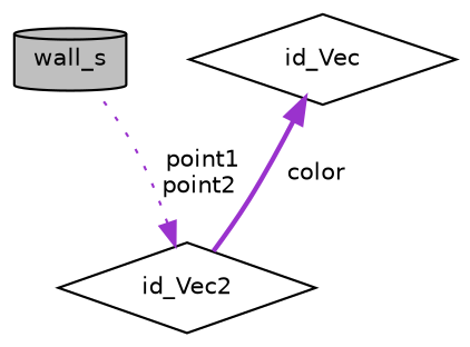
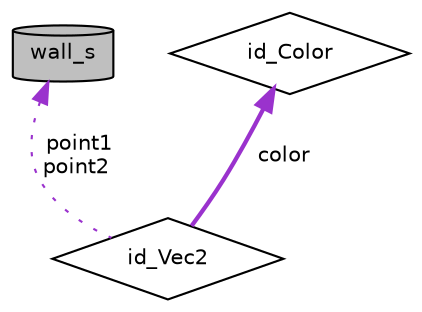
  digraph {
    node [color=black fillcolor=white fontname=Helvetica fontsize=10 shape=diamond style=filled]
    edge [color=darkorchid3 dir=back fontname=Helvetica fontsize=10 labelfontname=Helvetica labelfontsize=10]
    n1 [fillcolor=grey75 fontcolor=black height=0.2 label=wall_s shape=cylinder width=0.4]
-   n2 [height=0.2 label=id_Vec width=0.4]
+   n2 [height=0.2 label=id_Color width=0.4]
    n3 [height=0.2 label=id_Vec2 width=0.4]
    n2 -> n3 [label=" color" style=bold]
-   n3 -> n1 [label=" point1\npoint2" style=dotted]
+   n1 -> n3 [label=" point1\npoint2" style=dotted]
  }
